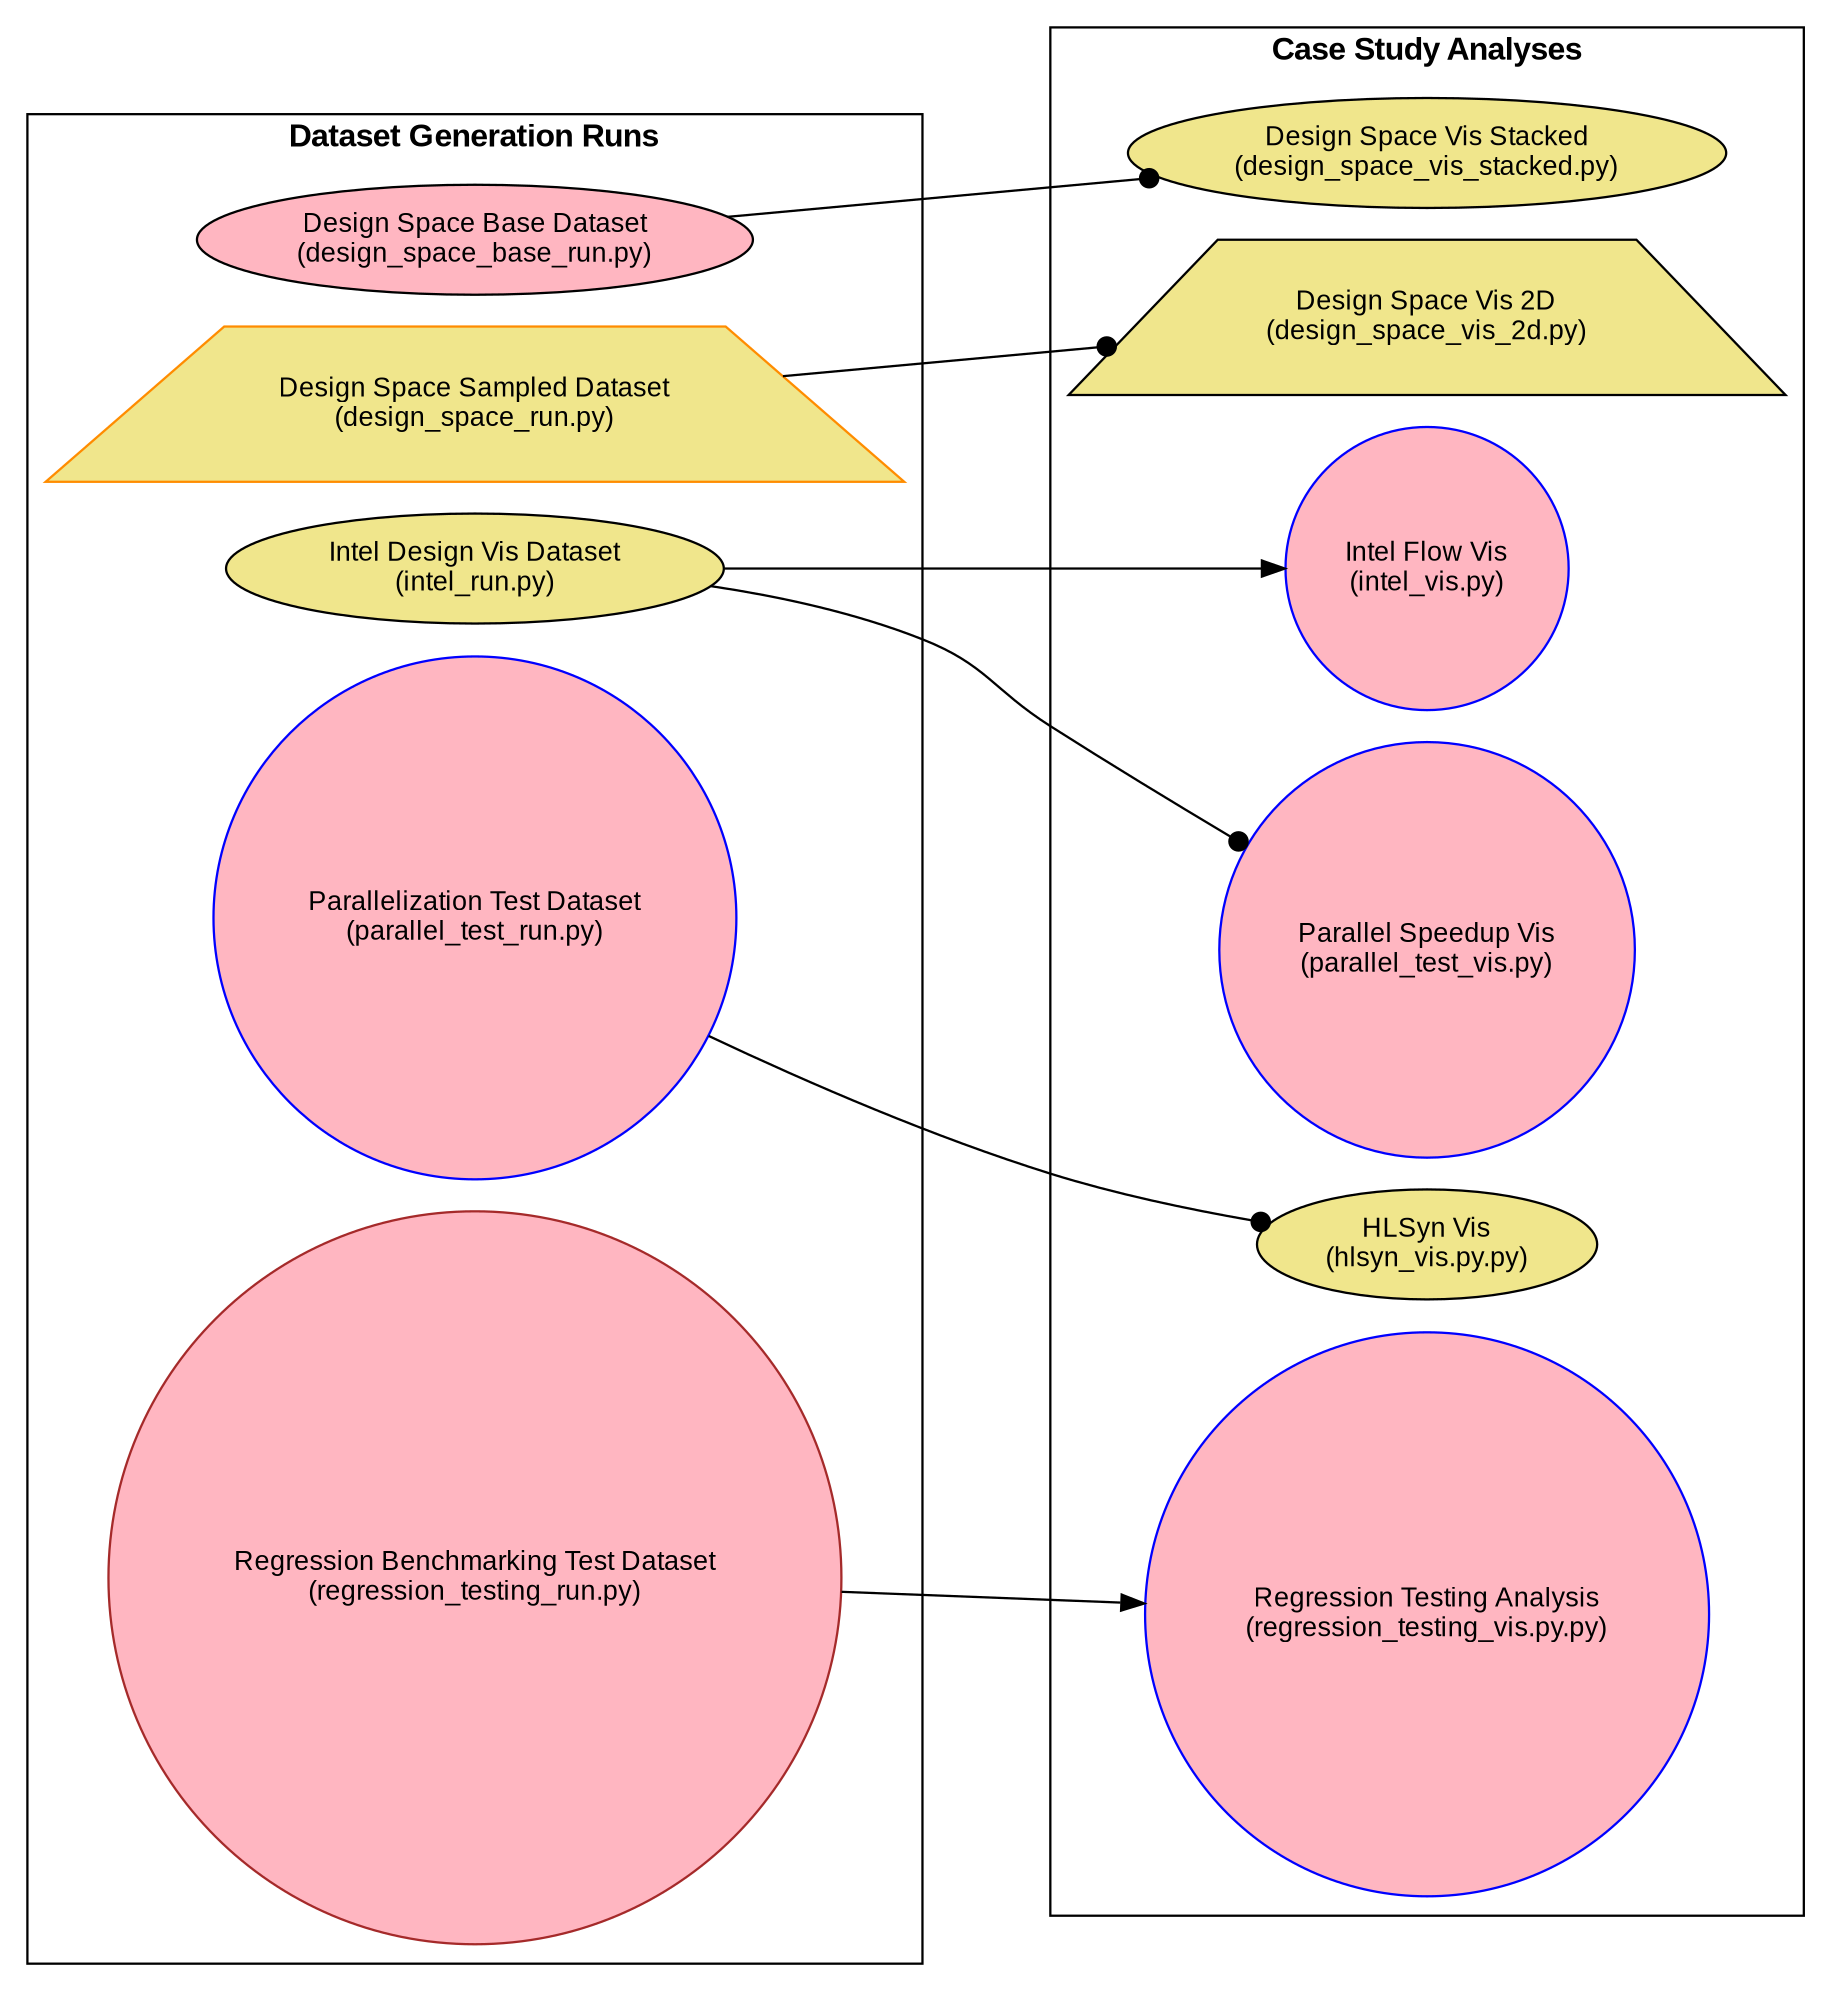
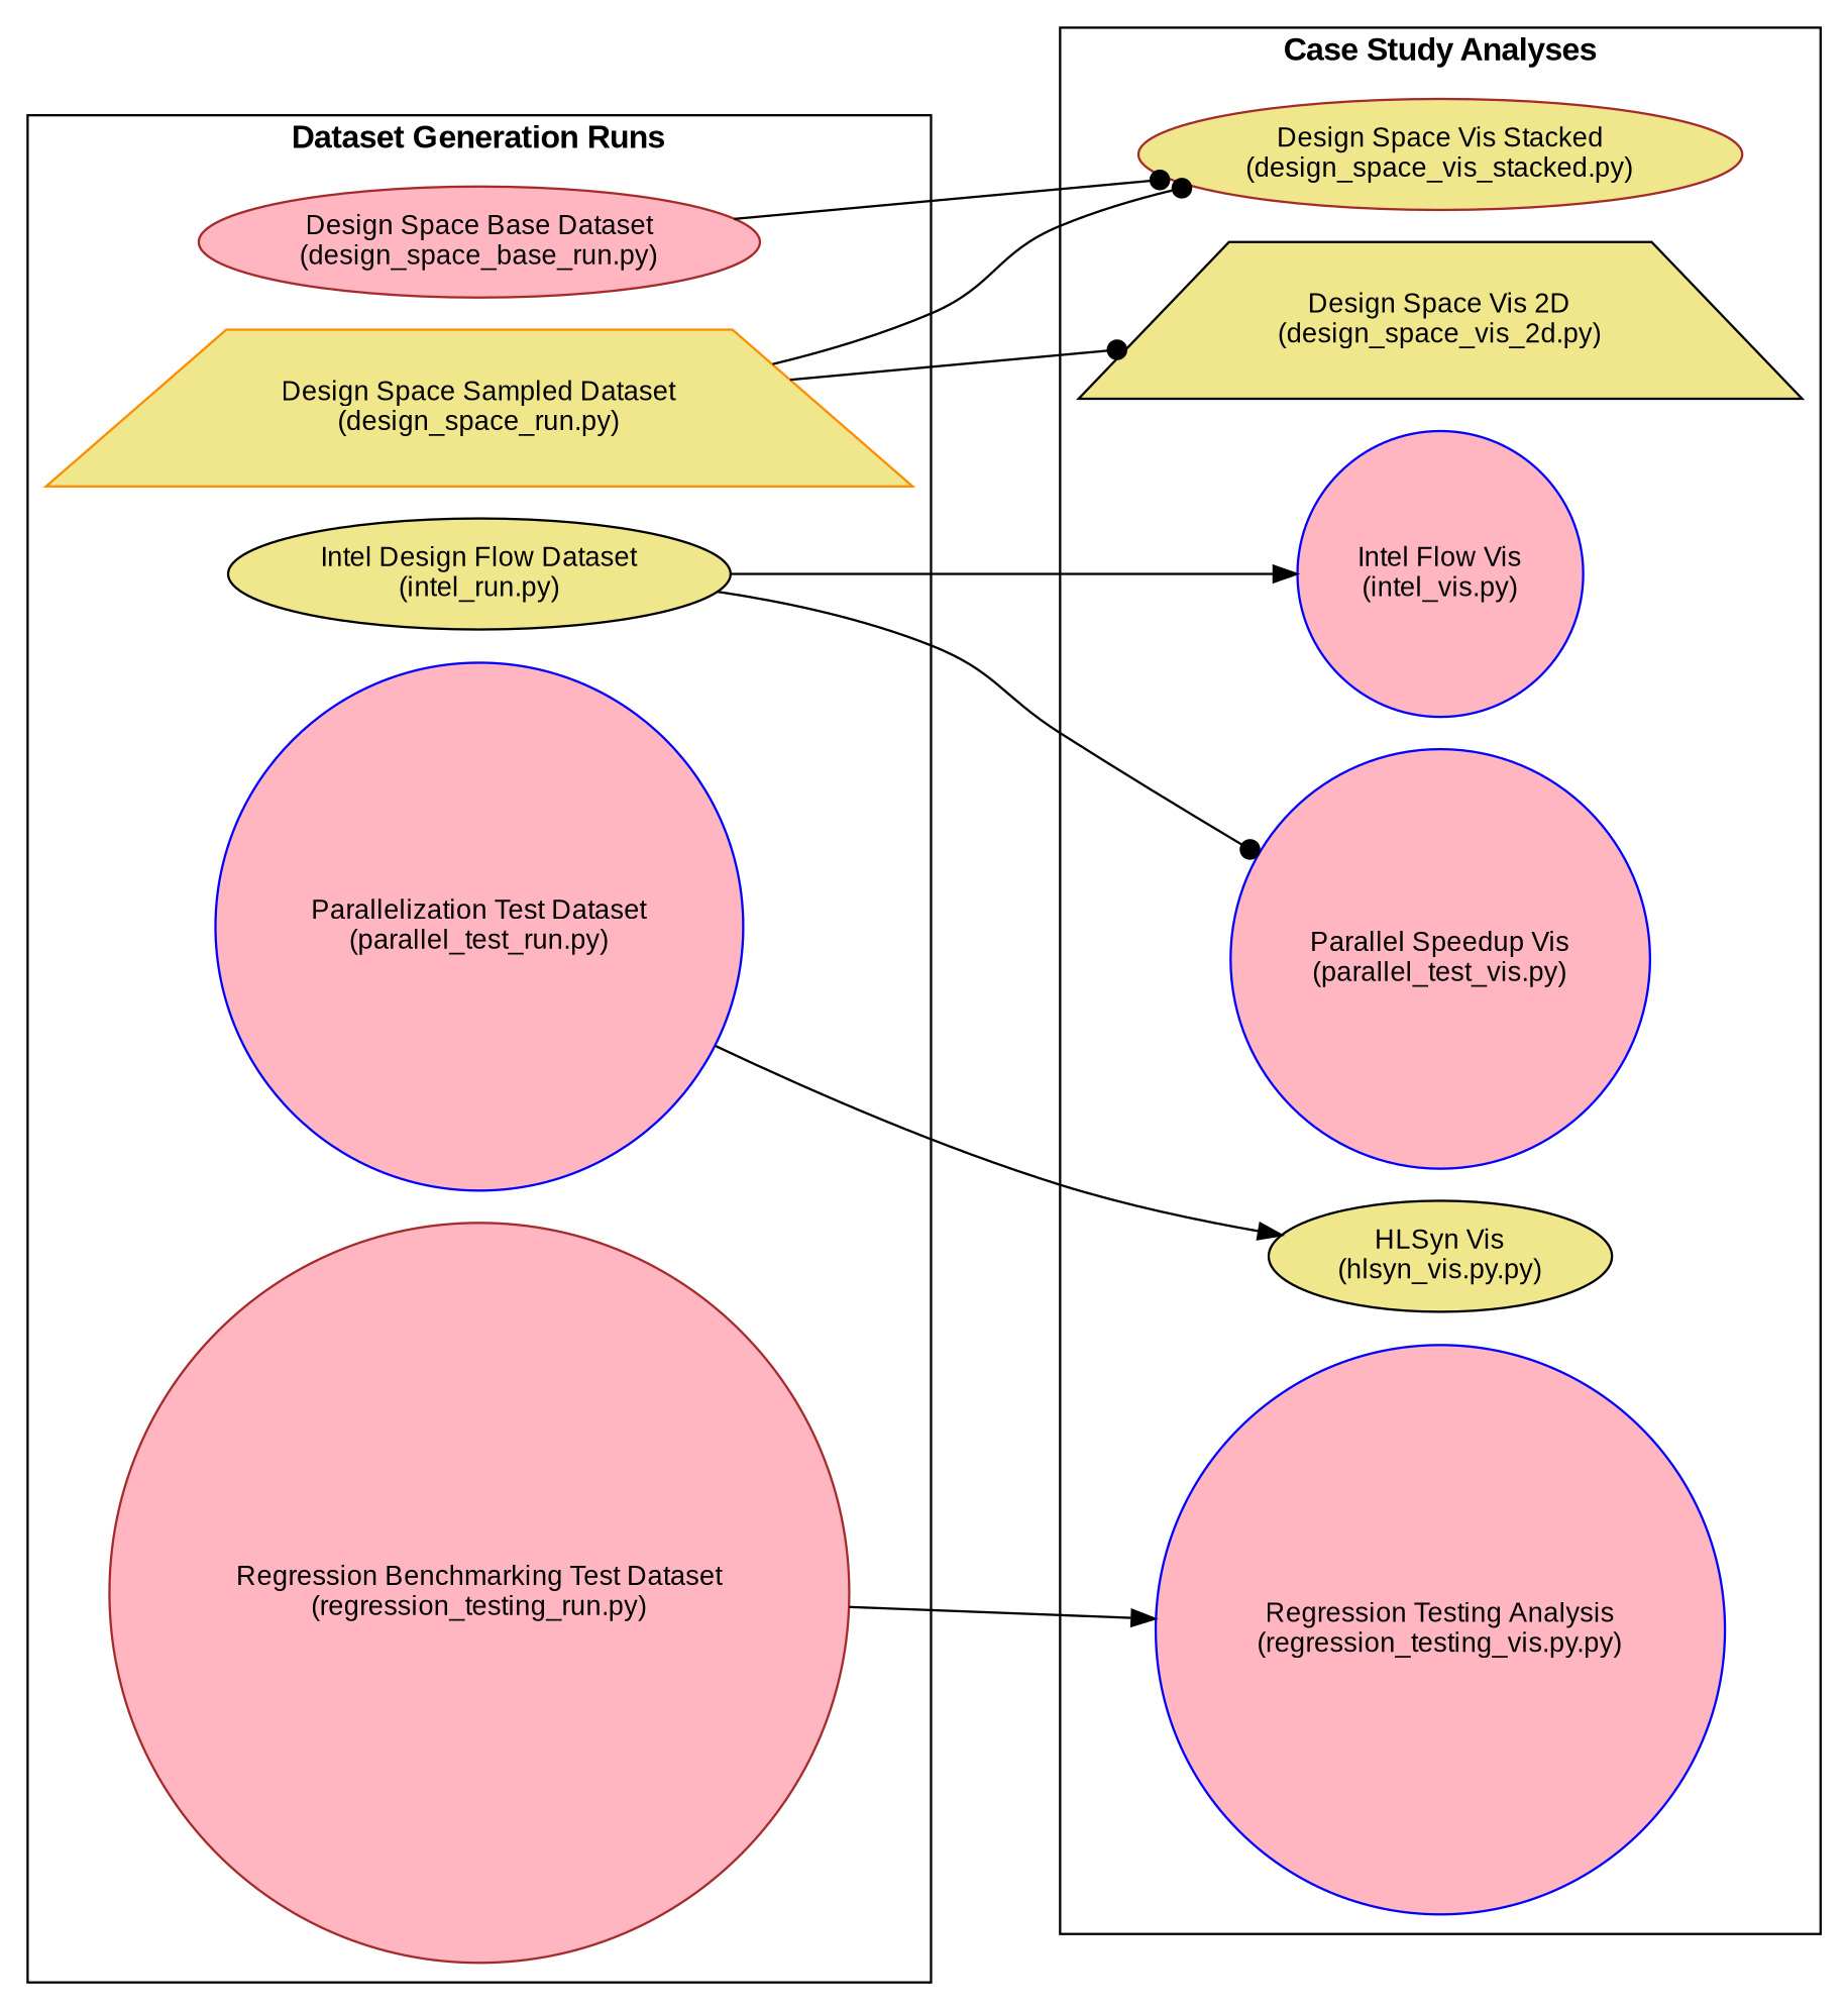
  digraph {
    nodesep=0.2
    rankdir=LR
    ranksep=1
    node [color=blue fillcolor=lightpink fontname=Arial fontsize=12 shape=circle style=filled]
    edge [arrowhead=dot]
-   n1 [color=black label="Design Space Base Dataset\n(design_space_base_run.py)" shape=ellipse]
+   n1 [color=brown label="Design Space Base Dataset\n(design_space_base_run.py)" shape=ellipse]
    n2 [color=darkorange fillcolor=khaki label="Design Space Sampled Dataset\n(design_space_run.py)" shape=trapezium]
-   n3 [color=black fillcolor=khaki label="Intel Design Vis Dataset\n(intel_run.py)" shape=ellipse]
+   n3 [color=black fillcolor=khaki label="Intel Design Flow Dataset\n(intel_run.py)" shape=ellipse]
    n4 [label="Parallelization Test Dataset\n(parallel_test_run.py)"]
    n5 [color=brown label="Regression Benchmarking Test Dataset\n(regression_testing_run.py)"]
    n6 [color=black fillcolor=khaki label="Design Space Vis 2D\n(design_space_vis_2d.py)" shape=trapezium]
-   n7 [color=black fillcolor=khaki label="Design Space Vis Stacked\n(design_space_vis_stacked.py)" shape=ellipse]
+   n7 [color=brown fillcolor=khaki label="Design Space Vis Stacked\n(design_space_vis_stacked.py)" shape=ellipse]
    n8 [label="Regression Testing Analysis\n(regression_testing_vis.py.py)"]
    n9 [color=black fillcolor=khaki label="HLSyn Vis\n(hlsyn_vis.py.py)" shape=ellipse]
    n10 [label="Intel Flow Vis\n(intel_vis.py)"]
    n11 [label="Parallel Speedup Vis\n(parallel_test_vis.py)"]
    subgraph cluster_1 {
      color=black
      fillcolor=white
      fontname="Arial Bold"
      fontsize=14
      label=<<b>Dataset Generation Runs</b>>
      style=filled
      n1
      n2
      n3
      n4
      n5
    }
    subgraph cluster_2 {
      color=black
      fillcolor=white
      fontname="Arial Bold"
      fontsize=14
      label=<<b>Case Study Analyses</b>>
      style=filled
      n6
      n7
      n8
      n9
      n10
      n11
    }
    n1 -> n7
    n2 -> n6
+   n2 -> n7
    n3 -> n10 [arrowhead=normal]
    n3 -> n11
-   n4 -> n9
+   n4 -> n9 [arrowhead=normal]
    n5 -> n8 [arrowhead=normal]
  }
